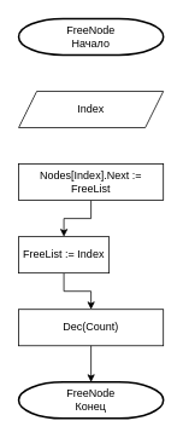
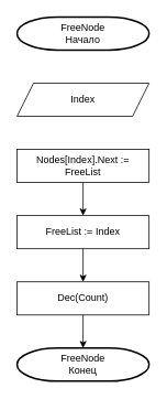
  <mxCell id="0" />
  <mxCell id="1" parent="0" />
  <mxCell id="2" value="FreeNode&lt;div&gt;Начало&lt;/div&gt;" style="strokeWidth=2;html=1;shape=mxgraph.flowchart.terminator;whiteSpace=wrap;" vertex="1" parent="1"><mxGeometry x="20" y="20" width="160" height="40" as="geometry" /></mxCell>
  <mxCell id="3" value="Index" style="shape=parallelogram;perimeter=parallelogramPerimeter;whiteSpace=wrap;html=1;fixedSize=1;" vertex="1" parent="1"><mxGeometry x="20" y="100" width="160" height="40" as="geometry" /></mxCell>
  <mxCell id="4" style="edgeStyle=orthogonalEdgeStyle;rounded=0;orthogonalLoop=1;jettySize=auto;html=1;entryX=0.5;entryY=0;entryDx=0;entryDy=0;" edge="1" parent="1" source="5" target="7"><mxGeometry relative="1" as="geometry" /></mxCell>
  <mxCell id="5" value="Nodes[Index].Next := FreeList" style="rounded=0;whiteSpace=wrap;html=1;" vertex="1" parent="1"><mxGeometry x="20" y="180" width="160" height="40" as="geometry" /></mxCell>
  <mxCell id="6" style="edgeStyle=orthogonalEdgeStyle;rounded=0;orthogonalLoop=1;jettySize=auto;html=1;entryX=0.5;entryY=0;entryDx=0;entryDy=0;" edge="1" parent="1" source="7" target="8"><mxGeometry relative="1" as="geometry" /></mxCell>
- <mxCell id="7" value="FreeList := Index" style="rounded=0;whiteSpace=wrap;html=1;" vertex="1" parent="1"><mxGeometry x="20" y="260" width="100" height="40" as="geometry" /></mxCell>
+ <mxCell id="7" value="FreeList := Index" style="rounded=0;whiteSpace=wrap;html=1;" vertex="1" parent="1"><mxGeometry x="20" y="260" width="160" height="40" as="geometry" /></mxCell>
  <mxCell id="8" value="Dec(Count)" style="rounded=0;whiteSpace=wrap;html=1;" vertex="1" parent="1"><mxGeometry x="20" y="340" width="160" height="40" as="geometry" /></mxCell>
  <mxCell id="9" value="FreeNode&lt;div&gt;Конец&lt;/div&gt;" style="strokeWidth=2;html=1;shape=mxgraph.flowchart.terminator;whiteSpace=wrap;" vertex="1" parent="1"><mxGeometry x="20" y="420" width="160" height="40" as="geometry" /></mxCell>
  <mxCell id="10" style="edgeStyle=orthogonalEdgeStyle;rounded=0;orthogonalLoop=1;jettySize=auto;html=1;entryX=0.5;entryY=0;entryDx=0;entryDy=0;entryPerimeter=0;" edge="1" parent="1" source="8" target="9"><mxGeometry relative="1" as="geometry" /></mxCell>
